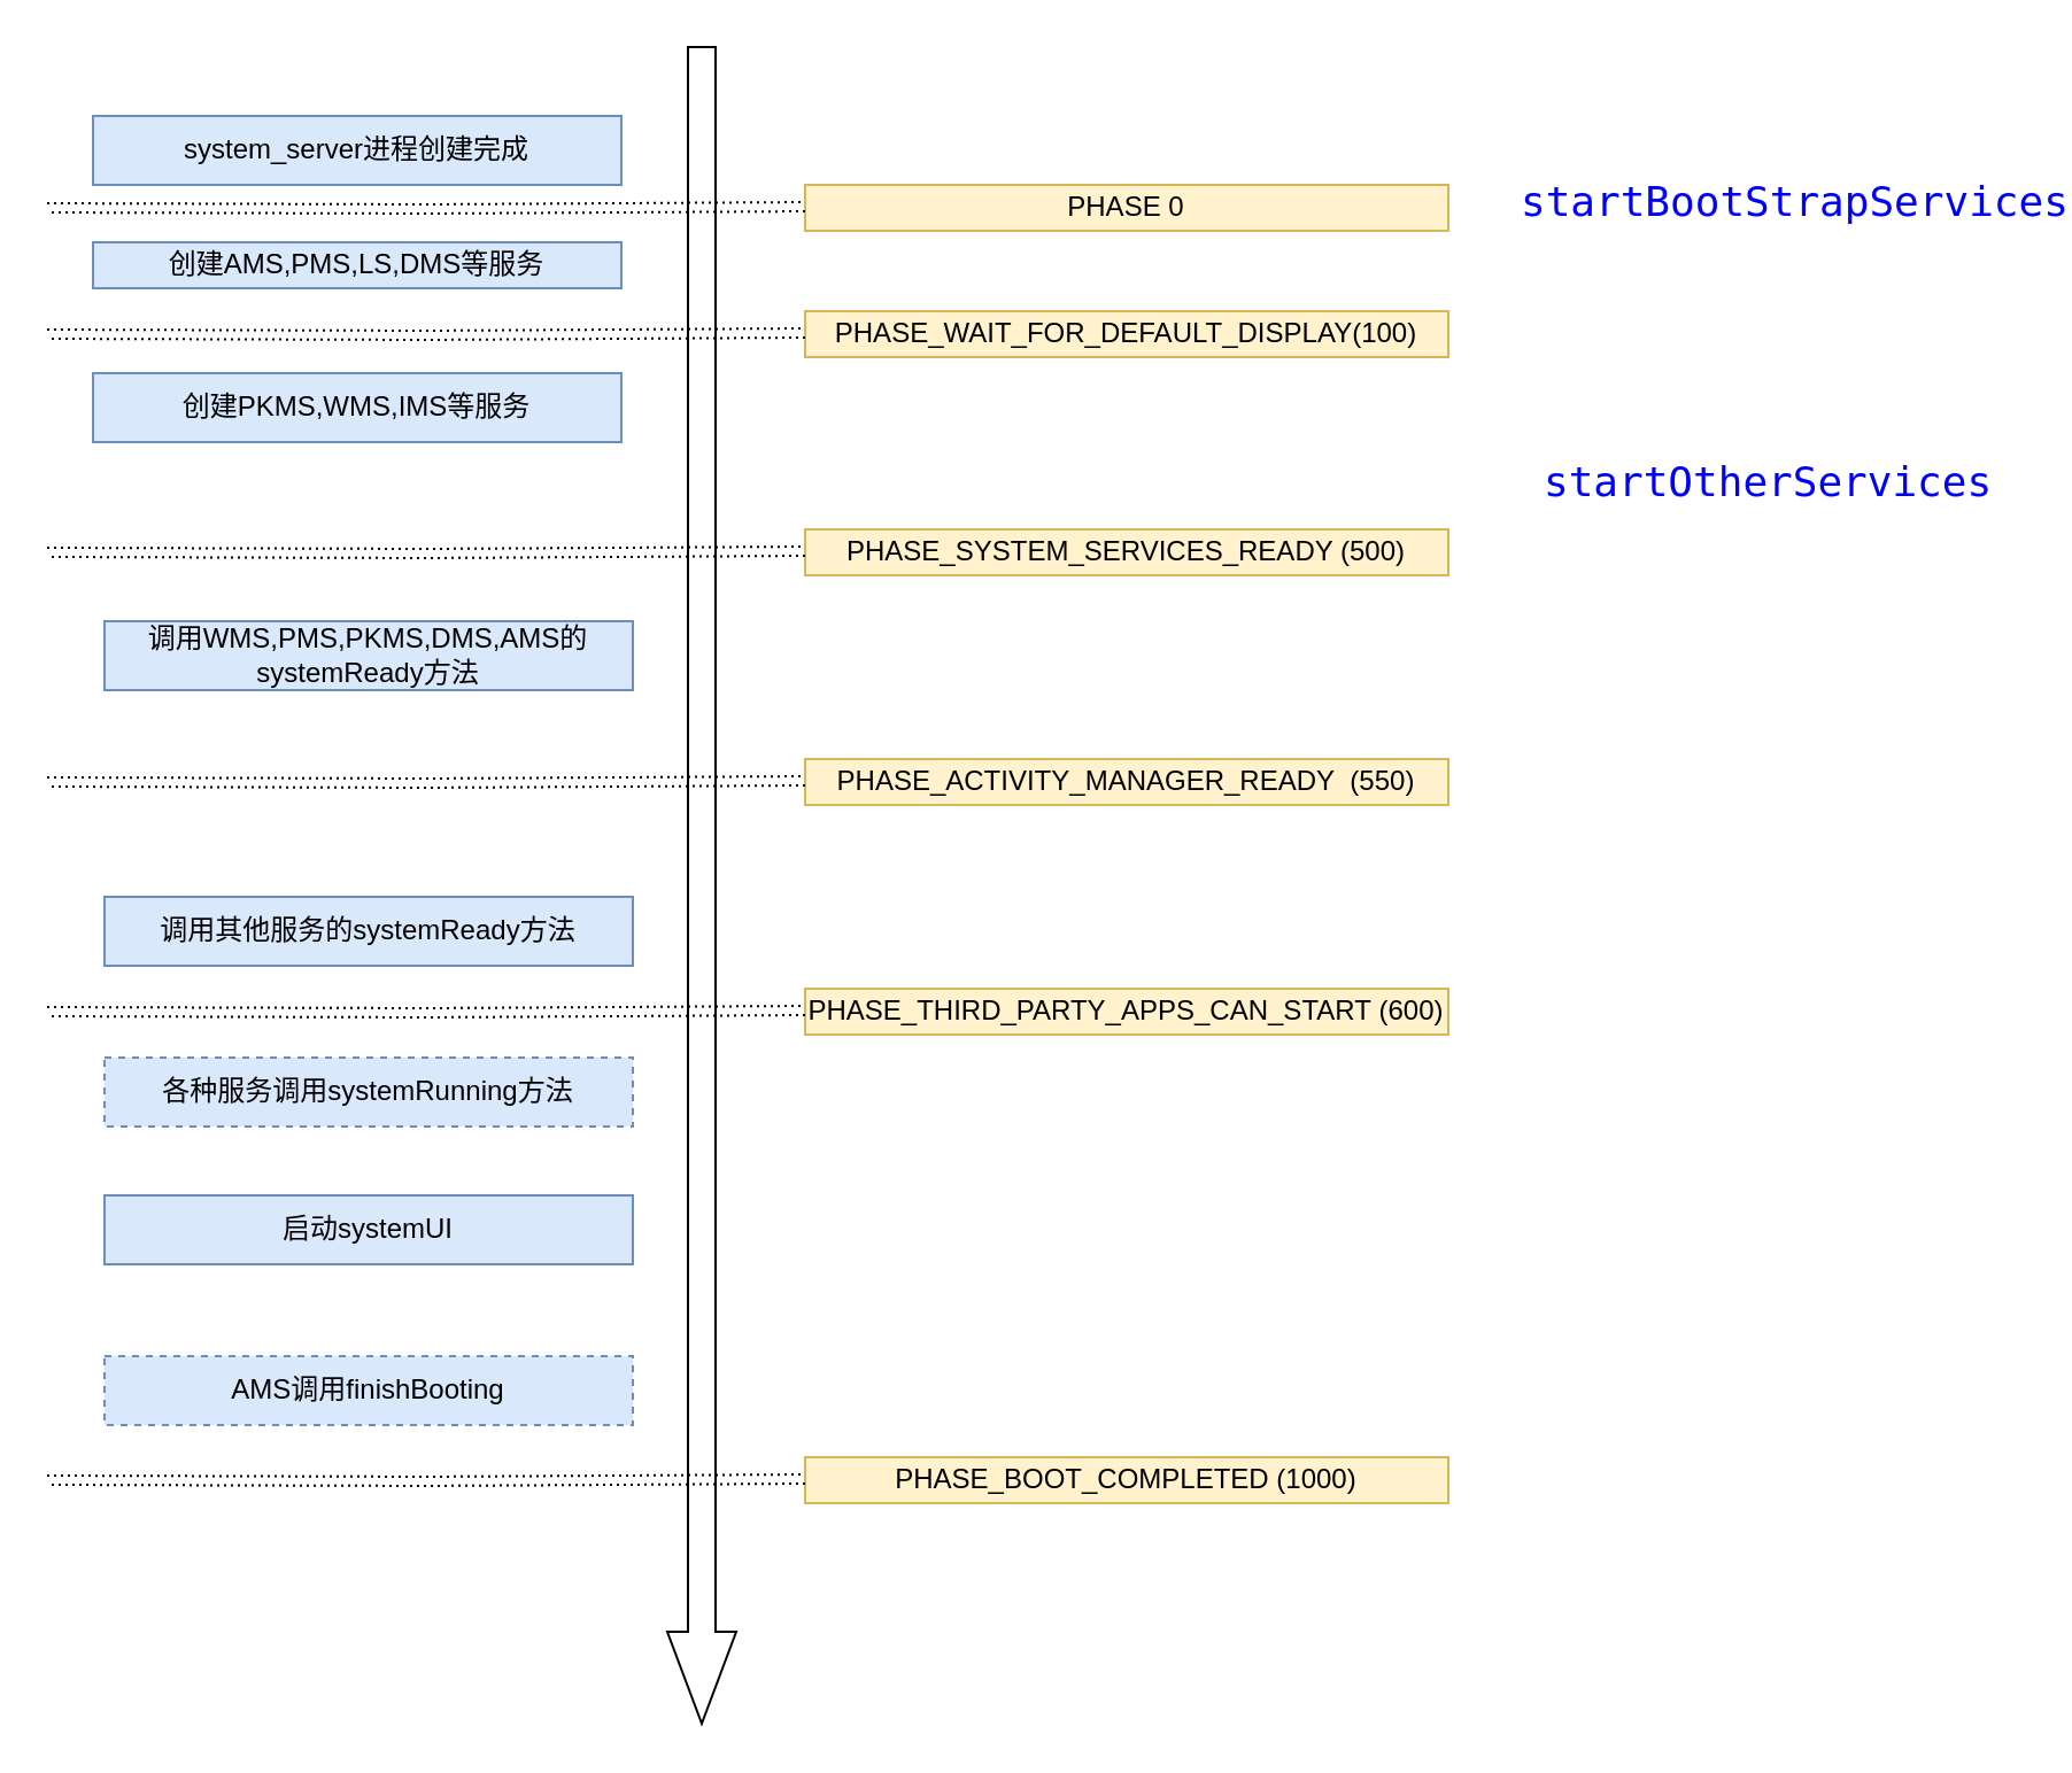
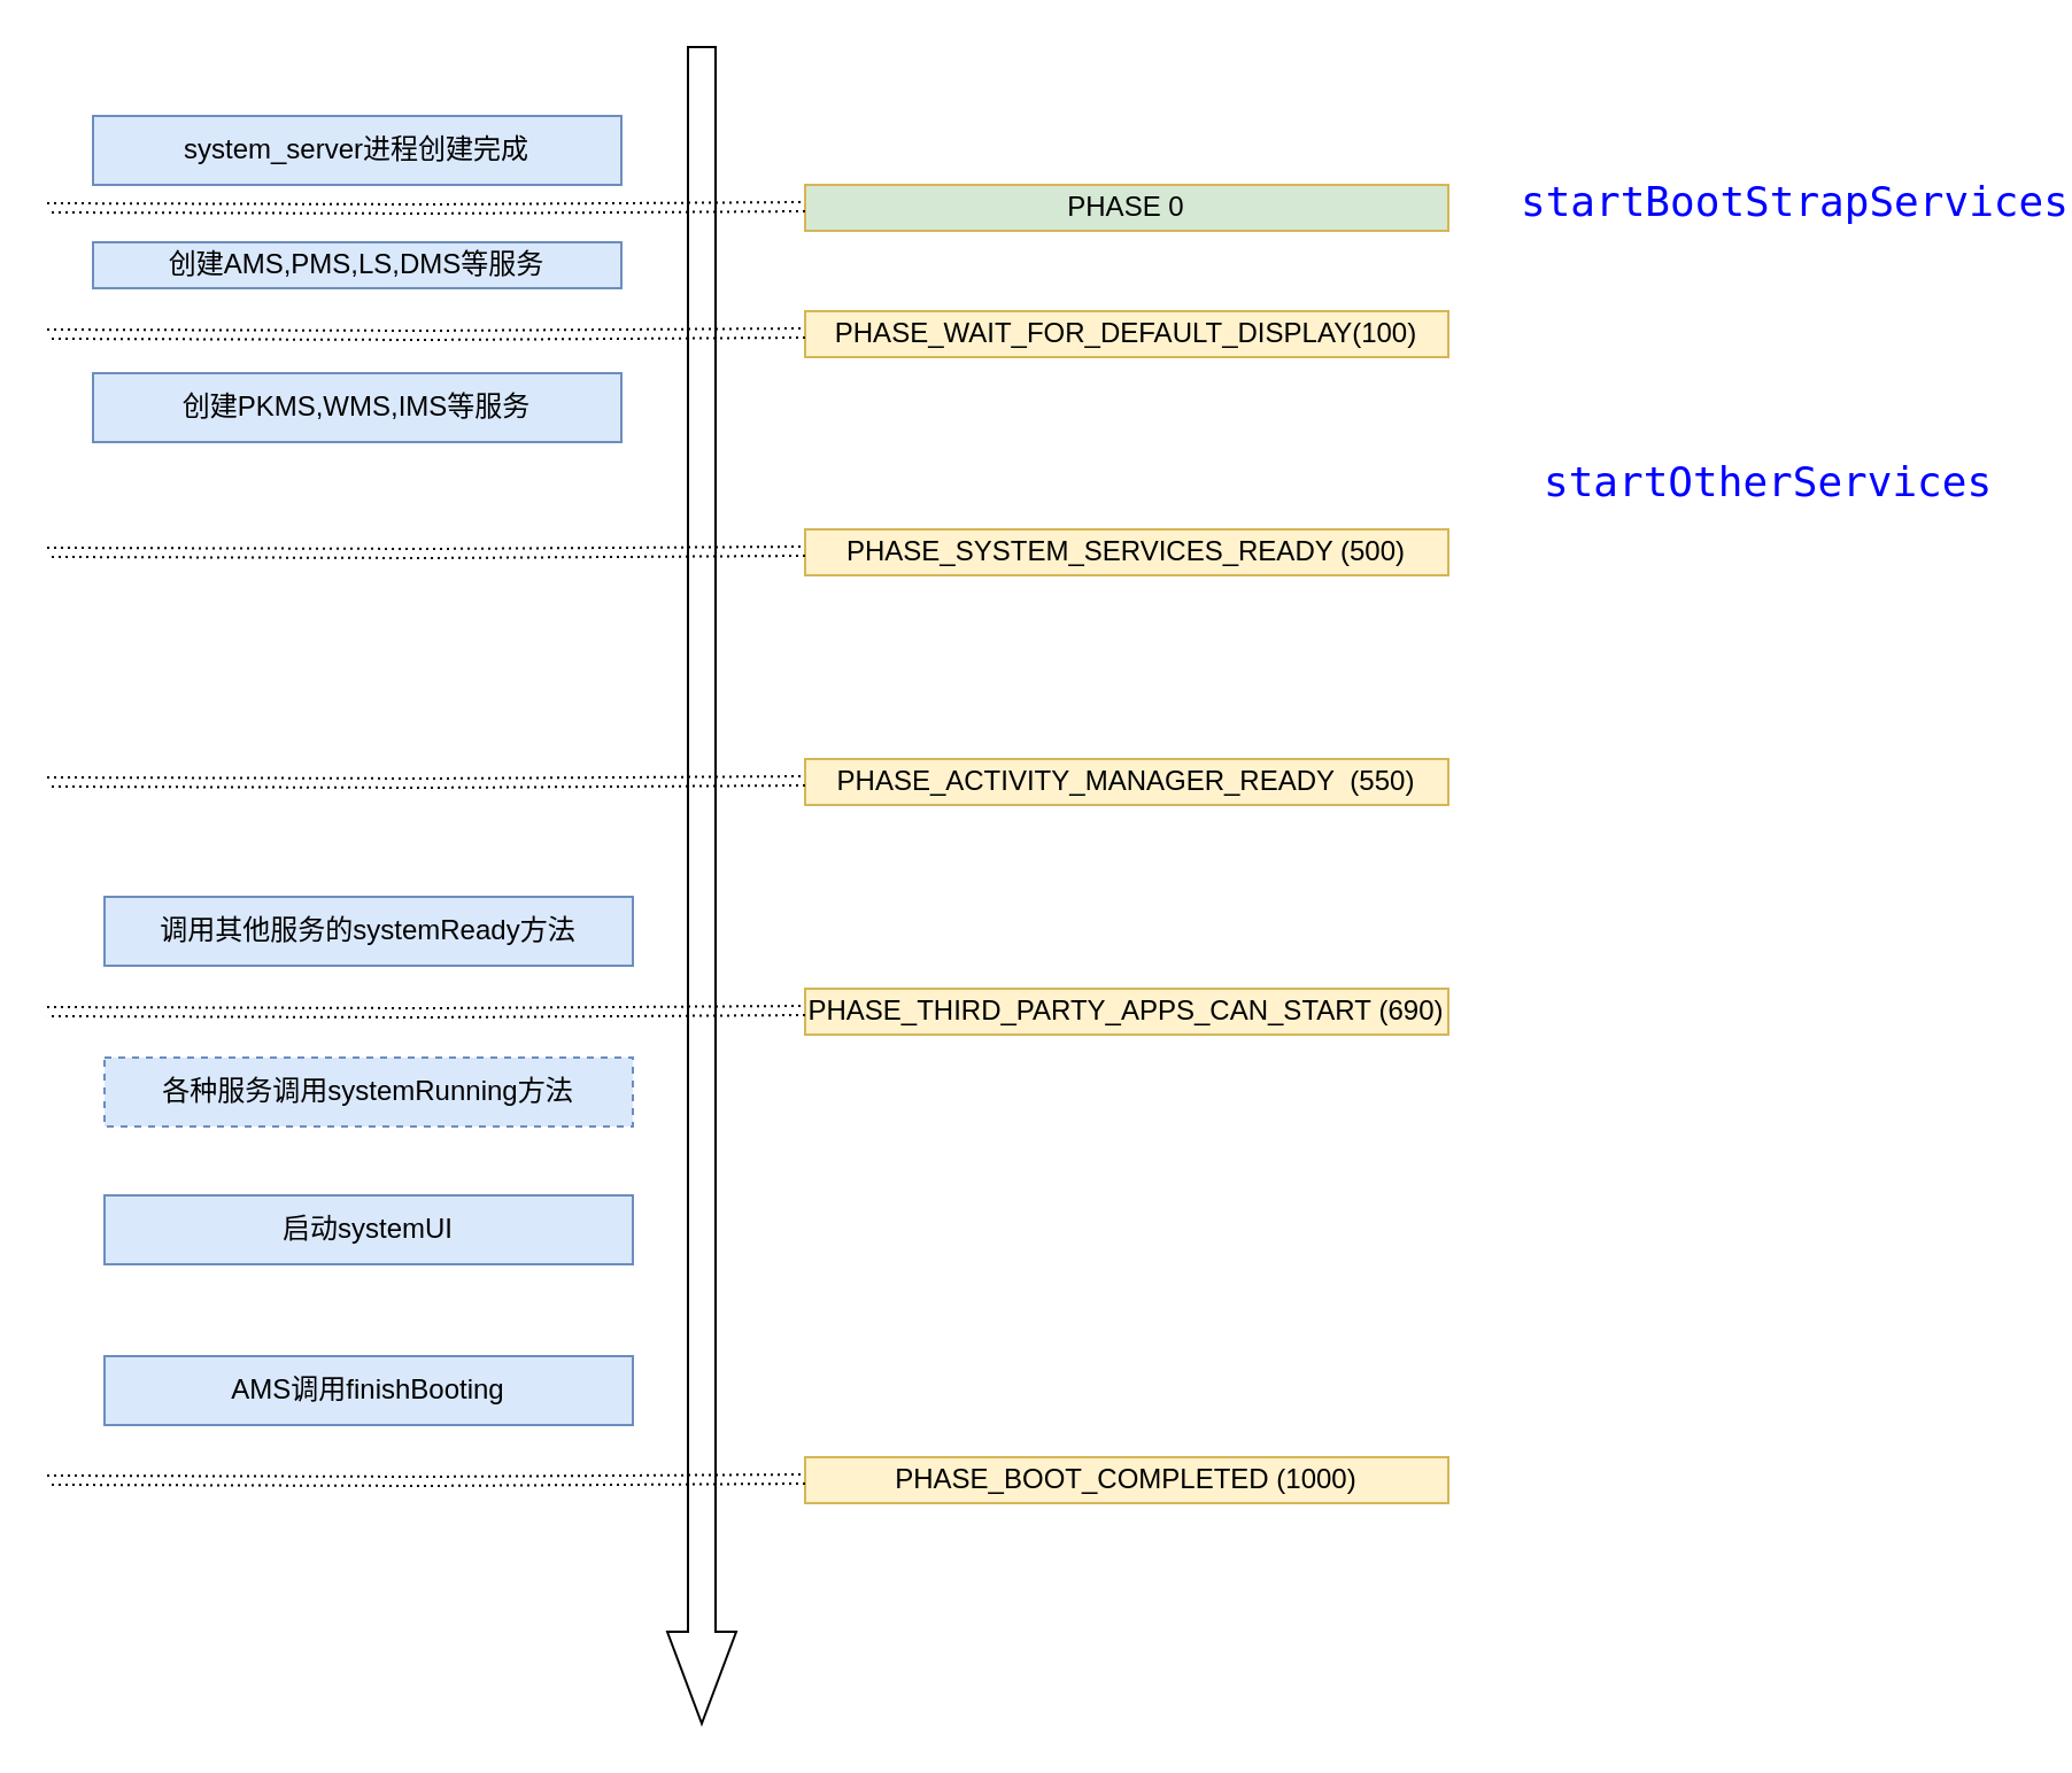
  <mxCell id="0" />
  <mxCell id="1" parent="0" />
  <mxCell id="2" value="system_server进程创建完成" style="rounded=0;whiteSpace=wrap;html=1;fillColor=#dae8fc;strokeColor=#6c8ebf;" parent="1" vertex="1"><mxGeometry x="40" y="50" width="230" height="30" as="geometry" /></mxCell>
  <mxCell id="3" value="创建AMS,PMS,LS,DMS等服务" style="rounded=0;whiteSpace=wrap;html=1;fillColor=#dae8fc;strokeColor=#6c8ebf;" parent="1" vertex="1"><mxGeometry x="40" y="105" width="230" height="20" as="geometry" /></mxCell>
  <mxCell id="4" value="" style="html=1;shadow=0;dashed=0;align=center;verticalAlign=middle;shape=mxgraph.arrows2.arrow;dy=0.6;dx=40;direction=south;notch=0;" parent="1" vertex="1"><mxGeometry x="290" y="20" width="30" height="730" as="geometry" /></mxCell>
  <mxCell id="5" value="创建PKMS,WMS,IMS等服务" style="rounded=0;whiteSpace=wrap;html=1;fillColor=#dae8fc;strokeColor=#6c8ebf;" parent="1" vertex="1"><mxGeometry x="40" y="162" width="230" height="30" as="geometry" /></mxCell>
- <mxCell id="6" value="调用WMS,PMS,PKMS,DMS,AMS的systemReady方法" style="rounded=0;whiteSpace=wrap;html=1;fillColor=#dae8fc;strokeColor=#6c8ebf;" parent="1" vertex="1"><mxGeometry x="45" y="270" width="230" height="30" as="geometry" /></mxCell>
- <mxCell id="7" value="PHASE 0" style="rounded=0;whiteSpace=wrap;html=1;fillColor=#fff2cc;strokeColor=#d6b656;" parent="1" vertex="1"><mxGeometry x="350" y="80" width="280" height="20" as="geometry" /></mxCell>
+ <mxCell id="7" value="PHASE 0" style="rounded=0;whiteSpace=wrap;html=1;fillColor=#d5e8d4;strokeColor=#d6b656;" parent="1" vertex="1"><mxGeometry x="350" y="80" width="280" height="20" as="geometry" /></mxCell>
  <mxCell id="8" value="PHASE_WAIT_FOR_DEFAULT_DISPLAY(100)" style="rounded=0;whiteSpace=wrap;html=1;fillColor=#fff2cc;strokeColor=#d6b656;" parent="1" vertex="1"><mxGeometry x="350" y="135" width="280" height="20" as="geometry" /></mxCell>
  <mxCell id="9" value=" PHASE_SYSTEM_SERVICES_READY (500)" style="rounded=0;whiteSpace=wrap;html=1;fillColor=#fff2cc;strokeColor=#d6b656;" parent="1" vertex="1"><mxGeometry x="350" y="230" width="280" height="20" as="geometry" /></mxCell>
  <mxCell id="10" value=" PHASE_ACTIVITY_MANAGER_READY&amp;nbsp; (550)" style="rounded=0;whiteSpace=wrap;html=1;fillColor=#fff2cc;strokeColor=#d6b656;" parent="1" vertex="1"><mxGeometry x="350" y="330" width="280" height="20" as="geometry" /></mxCell>
- <mxCell id="11" value=" PHASE_THIRD_PARTY_APPS_CAN_START&amp;nbsp;(600)" style="rounded=0;whiteSpace=wrap;html=1;fillColor=#fff2cc;strokeColor=#d6b656;" parent="1" vertex="1"><mxGeometry x="350" y="430" width="280" height="20" as="geometry" /></mxCell>
+ <mxCell id="11" value=" PHASE_THIRD_PARTY_APPS_CAN_START&amp;nbsp;(690)" style="rounded=0;whiteSpace=wrap;html=1;fillColor=#fff2cc;strokeColor=#d6b656;" parent="1" vertex="1"><mxGeometry x="350" y="430" width="280" height="20" as="geometry" /></mxCell>
  <mxCell id="12" value=" PHASE_BOOT_COMPLETED&amp;nbsp;(1000)" style="rounded=0;whiteSpace=wrap;html=1;fillColor=#fff2cc;strokeColor=#d6b656;" parent="1" vertex="1"><mxGeometry x="350" y="634" width="280" height="20" as="geometry" /></mxCell>
  <mxCell id="13" value="调用其他服务的systemReady方法" style="rounded=0;whiteSpace=wrap;html=1;fillColor=#dae8fc;strokeColor=#6c8ebf;" parent="1" vertex="1"><mxGeometry x="45" y="390" width="230" height="30" as="geometry" /></mxCell>
  <mxCell id="14" value="启动systemUI" style="rounded=0;whiteSpace=wrap;html=1;fillColor=#dae8fc;strokeColor=#6c8ebf;" parent="1" vertex="1"><mxGeometry x="45" y="520" width="230" height="30" as="geometry" /></mxCell>
  <mxCell id="15" value="各种服务调用systemRunning方法" style="rounded=0;whiteSpace=wrap;html=1;fillColor=#dae8fc;strokeColor=#6c8ebf;dashed=1;" parent="1" vertex="1"><mxGeometry x="45" y="460" width="230" height="30" as="geometry" /></mxCell>
- <mxCell id="16" value="AMS调用finishBooting" style="rounded=0;whiteSpace=wrap;html=1;fillColor=#dae8fc;strokeColor=#6c8ebf;dashed=1;" parent="1" vertex="1"><mxGeometry x="45" y="590" width="230" height="30" as="geometry" /></mxCell>
+ <mxCell id="16" value="AMS调用finishBooting" style="rounded=0;whiteSpace=wrap;html=1;fillColor=#dae8fc;strokeColor=#6c8ebf;" parent="1" vertex="1"><mxGeometry x="45" y="590" width="230" height="30" as="geometry" /></mxCell>
  <mxCell id="17" value="" style="endArrow=none;html=1;rounded=0;dashed=1;dashPattern=1 2;shape=link;edgeStyle=orthogonalEdgeStyle;" parent="1" edge="1"><mxGeometry relative="1" as="geometry"><mxPoint x="20" y="90" as="sourcePoint" /><mxPoint x="350" y="89.5" as="targetPoint" /></mxGeometry></mxCell>
  <mxCell id="18" value="" style="resizable=0;html=1;whiteSpace=wrap;align=right;verticalAlign=bottom;" parent="17" connectable="0" vertex="1"><mxGeometry x="1" relative="1" as="geometry" /></mxCell>
  <mxCell id="19" value="" style="endArrow=none;html=1;rounded=0;dashed=1;dashPattern=1 2;shape=link;edgeStyle=orthogonalEdgeStyle;" parent="1" edge="1"><mxGeometry relative="1" as="geometry"><mxPoint x="20" y="145" as="sourcePoint" /><mxPoint x="350" y="144.5" as="targetPoint" /></mxGeometry></mxCell>
  <mxCell id="20" value="" style="resizable=0;html=1;whiteSpace=wrap;align=right;verticalAlign=bottom;" parent="19" connectable="0" vertex="1"><mxGeometry x="1" relative="1" as="geometry" /></mxCell>
  <mxCell id="21" value="" style="endArrow=none;html=1;rounded=0;dashed=1;dashPattern=1 2;shape=link;edgeStyle=orthogonalEdgeStyle;" parent="1" edge="1"><mxGeometry relative="1" as="geometry"><mxPoint x="20" y="240" as="sourcePoint" /><mxPoint x="350" y="239.5" as="targetPoint" /></mxGeometry></mxCell>
  <mxCell id="22" value="" style="resizable=0;html=1;whiteSpace=wrap;align=right;verticalAlign=bottom;" parent="21" connectable="0" vertex="1"><mxGeometry x="1" relative="1" as="geometry" /></mxCell>
  <mxCell id="23" value="" style="endArrow=none;html=1;rounded=0;dashed=1;dashPattern=1 2;shape=link;edgeStyle=orthogonalEdgeStyle;" parent="1" edge="1"><mxGeometry relative="1" as="geometry"><mxPoint x="20" y="340" as="sourcePoint" /><mxPoint x="350" y="339.5" as="targetPoint" /></mxGeometry></mxCell>
  <mxCell id="24" value="" style="resizable=0;html=1;whiteSpace=wrap;align=right;verticalAlign=bottom;" parent="23" connectable="0" vertex="1"><mxGeometry x="1" relative="1" as="geometry" /></mxCell>
  <mxCell id="25" value="" style="endArrow=none;html=1;rounded=0;dashed=1;dashPattern=1 2;shape=link;edgeStyle=orthogonalEdgeStyle;" parent="1" edge="1"><mxGeometry relative="1" as="geometry"><mxPoint x="20" y="440" as="sourcePoint" /><mxPoint x="350" y="439.5" as="targetPoint" /></mxGeometry></mxCell>
  <mxCell id="26" value="" style="resizable=0;html=1;whiteSpace=wrap;align=right;verticalAlign=bottom;" parent="25" connectable="0" vertex="1"><mxGeometry x="1" relative="1" as="geometry" /></mxCell>
  <mxCell id="27" value="" style="endArrow=none;html=1;rounded=0;dashed=1;dashPattern=1 2;shape=link;edgeStyle=orthogonalEdgeStyle;" parent="1" edge="1"><mxGeometry relative="1" as="geometry"><mxPoint x="20" y="644" as="sourcePoint" /><mxPoint x="350" y="643.5" as="targetPoint" /></mxGeometry></mxCell>
  <mxCell id="28" value="" style="resizable=0;html=1;whiteSpace=wrap;align=right;verticalAlign=bottom;" parent="27" connectable="0" vertex="1"><mxGeometry x="1" relative="1" as="geometry" /></mxCell>
  <mxCell id="29" value="&lt;span style=&quot;color: rgb(0, 0, 255); font-family: monospace; font-style: normal; font-variant-ligatures: normal; font-variant-caps: normal; font-weight: 400; letter-spacing: normal; orphans: 2; text-align: start; text-indent: 0px; text-transform: none; widows: 2; word-spacing: 0px; -webkit-text-stroke-width: 0px; background-color: rgb(255, 255, 255); text-decoration-thickness: initial; text-decoration-style: initial; text-decoration-color: initial; float: none; display: inline !important;&quot;&gt;&lt;font style=&quot;font-size: 18px;&quot;&gt;startOtherServices&lt;/font&gt;&lt;/span&gt;" style="text;whiteSpace=wrap;html=1;" parent="1" vertex="1"><mxGeometry x="670" y="192" width="160" height="40" as="geometry" /></mxCell>
  <mxCell id="30" value="&lt;span style=&quot;color: rgb(0, 0, 255); font-family: monospace; font-style: normal; font-variant-ligatures: normal; font-variant-caps: normal; font-weight: 400; letter-spacing: normal; orphans: 2; text-align: start; text-indent: 0px; text-transform: none; widows: 2; word-spacing: 0px; -webkit-text-stroke-width: 0px; background-color: rgb(255, 255, 255); text-decoration-thickness: initial; text-decoration-style: initial; text-decoration-color: initial; float: none; display: inline !important;&quot;&gt;&lt;font style=&quot;font-size: 18px;&quot;&gt;startBootStrapServices&lt;/font&gt;&lt;/span&gt;" style="text;whiteSpace=wrap;html=1;" parent="1" vertex="1"><mxGeometry x="660" y="70" width="160" height="40" as="geometry" /></mxCell>
